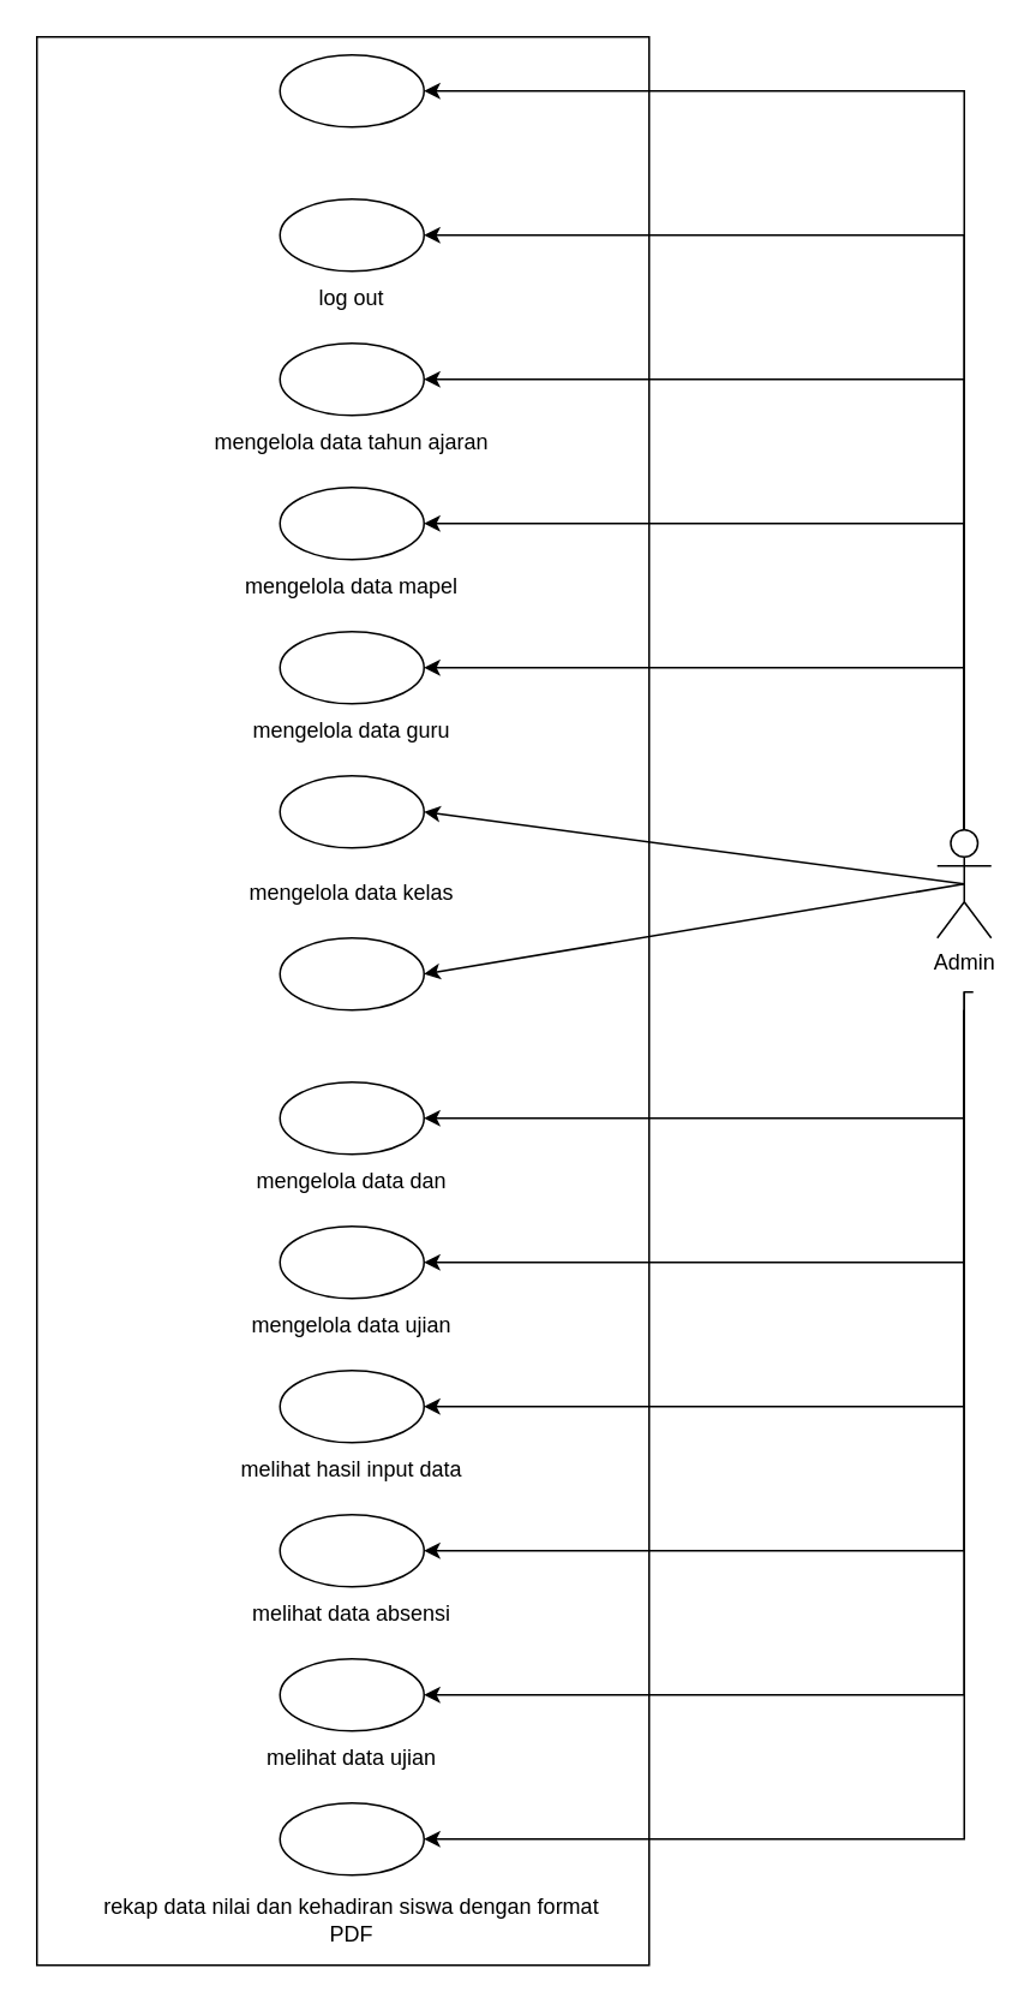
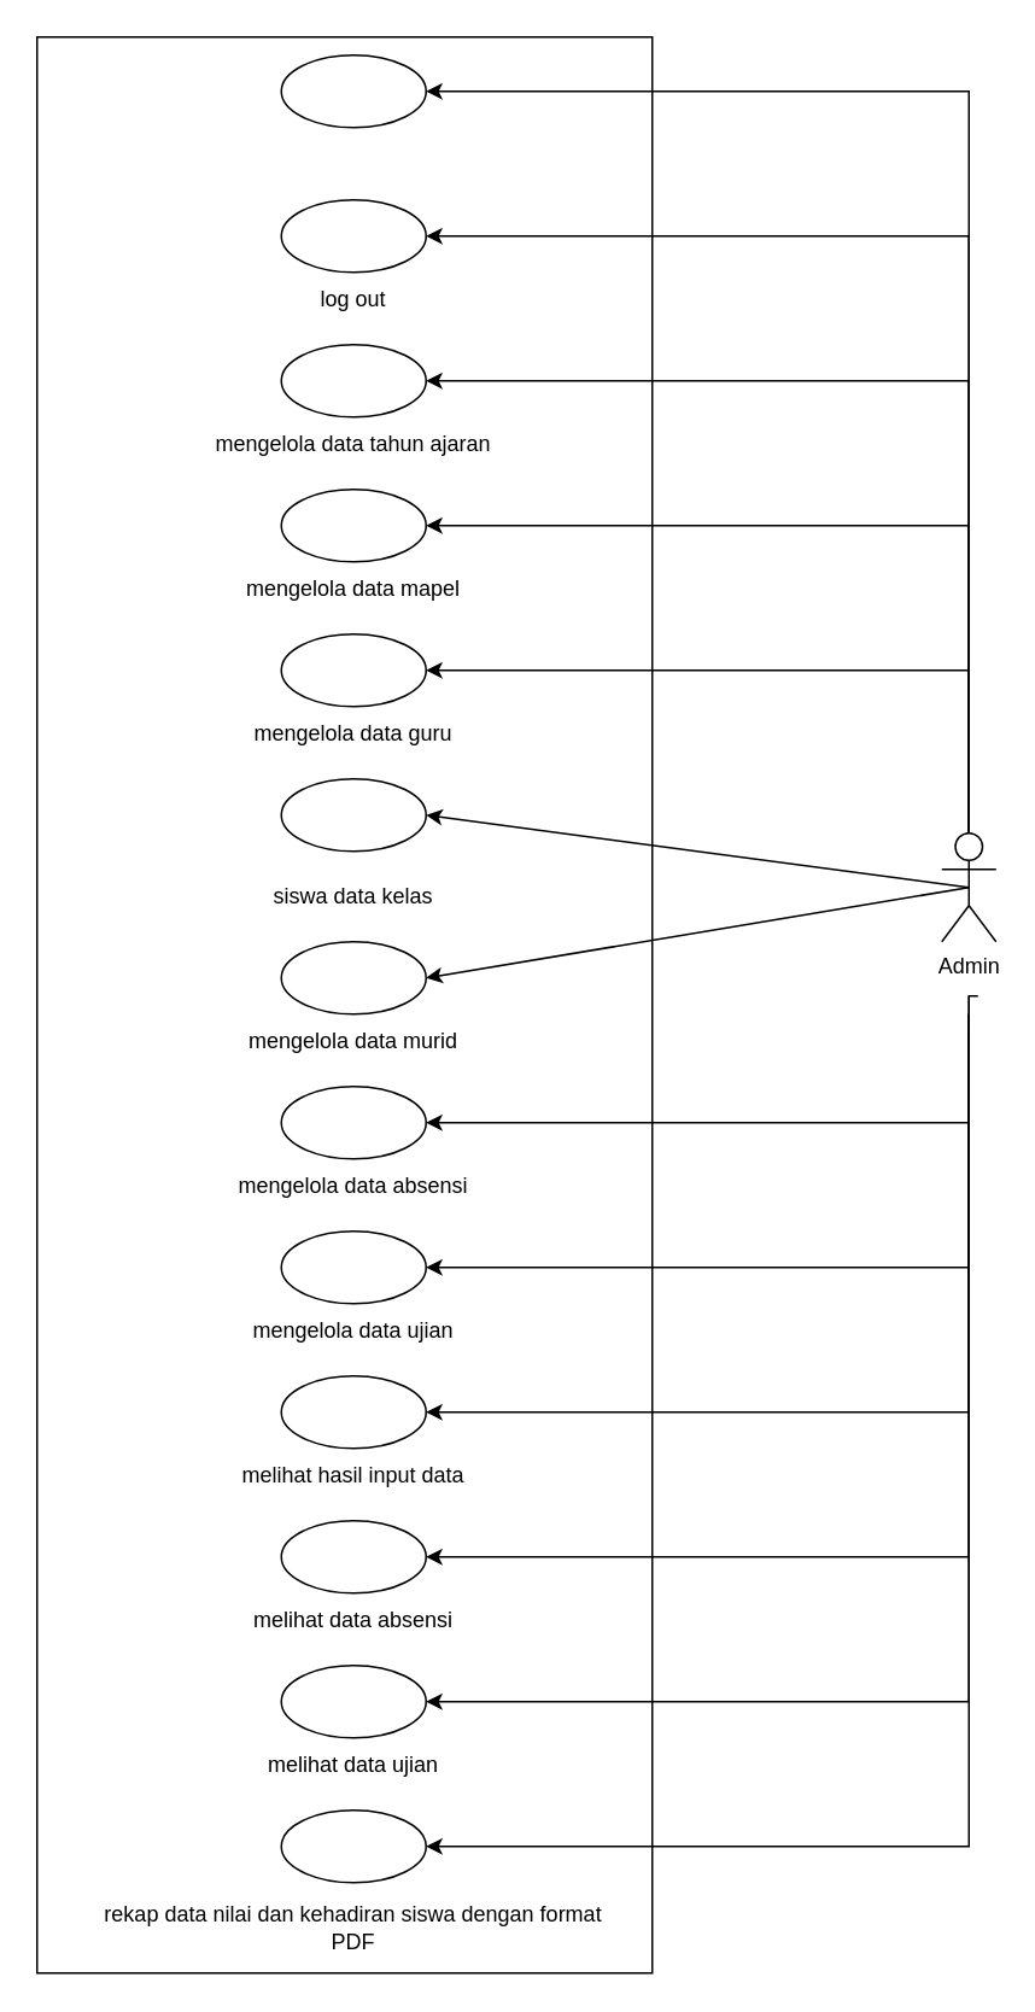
  <mxCell id="0" />
  <mxCell id="1" parent="0" />
  <mxCell id="2" value="" style="rounded=0;whiteSpace=wrap;html=1;fillColor=none;strokeColor=light-dark(#000000,#000000);" vertex="1" parent="1"><mxGeometry x="20" y="20" width="340" height="1070" as="geometry" /></mxCell>
  <mxCell id="3" value="" style="ellipse;whiteSpace=wrap;html=1;rounded=0;strokeColor=light-dark(#000000,#000000);align=center;verticalAlign=middle;fontFamily=Helvetica;fontSize=12;fontColor=default;fillColor=none;" vertex="1" parent="1"><mxGeometry x="155" y="30" width="80" height="40" as="geometry" /></mxCell>
  <mxCell id="4" value="&lt;font style=&quot;&quot;&gt;log out&lt;/font&gt;" style="text;html=1;align=center;verticalAlign=middle;whiteSpace=wrap;rounded=0;fontFamily=Helvetica;fontSize=12;fontColor=light-dark(#000000,#000000);strokeColor=none;" vertex="1" parent="1"><mxGeometry x="165" y="150" width="60" height="30" as="geometry" /></mxCell>
+ <mxCell id="5" value="&lt;font style=&quot;&quot;&gt;mengelola data murid&lt;/font&gt;" style="text;html=1;align=center;verticalAlign=middle;whiteSpace=wrap;rounded=0;fontFamily=Helvetica;fontSize=12;fontColor=light-dark(#000000,#000000);strokeColor=none;" vertex="1" parent="1"><mxGeometry x="115" y="560" width="160" height="30" as="geometry" /></mxCell>
  <mxCell id="6" value="&lt;font style=&quot;&quot;&gt;mengelola data mapel&lt;/font&gt;" style="text;html=1;align=center;verticalAlign=middle;whiteSpace=wrap;rounded=0;fontFamily=Helvetica;fontSize=12;fontColor=light-dark(#000000,#000000);strokeColor=none;" vertex="1" parent="1"><mxGeometry x="110" y="310" width="170" height="30" as="geometry" /></mxCell>
  <mxCell id="7" value="&lt;font style=&quot;&quot;&gt;melihat hasil input data&lt;/font&gt;" style="text;html=1;align=center;verticalAlign=middle;whiteSpace=wrap;rounded=0;fontFamily=Helvetica;fontSize=12;fontColor=light-dark(#000000,#000000);strokeColor=none;" vertex="1" parent="1"><mxGeometry x="115" y="800" width="160" height="30" as="geometry" /></mxCell>
  <mxCell id="8" value="&lt;font style=&quot;&quot;&gt;mengelola data guru&lt;/font&gt;" style="text;html=1;align=center;verticalAlign=middle;whiteSpace=wrap;rounded=0;fontFamily=Helvetica;fontSize=12;fontColor=light-dark(#000000,#000000);strokeColor=none;" vertex="1" parent="1"><mxGeometry x="115" y="390" width="160" height="30" as="geometry" /></mxCell>
- <mxCell id="9" value="&lt;font style=&quot;&quot;&gt;mengelola data kelas&lt;/font&gt;" style="text;html=1;align=center;verticalAlign=middle;whiteSpace=wrap;rounded=0;fontFamily=Helvetica;fontSize=12;fontColor=light-dark(#000000,#000000);strokeColor=none;" vertex="1" parent="1"><mxGeometry x="100" y="480" width="190" height="30" as="geometry" /></mxCell>
+ <mxCell id="9" value="&lt;font style=&quot;&quot;&gt;siswa data kelas&lt;/font&gt;" style="text;html=1;align=center;verticalAlign=middle;whiteSpace=wrap;rounded=0;fontFamily=Helvetica;fontSize=12;fontColor=light-dark(#000000,#000000);strokeColor=none;" vertex="1" parent="1"><mxGeometry x="100" y="480" width="190" height="30" as="geometry" /></mxCell>
  <mxCell id="10" value="&lt;font style=&quot;&quot;&gt;melihat data absensi&lt;/font&gt;" style="text;html=1;align=center;verticalAlign=middle;whiteSpace=wrap;rounded=0;fontFamily=Helvetica;fontSize=12;fontColor=light-dark(#000000,#000000);strokeColor=none;" vertex="1" parent="1"><mxGeometry x="120" y="880" width="150" height="30" as="geometry" /></mxCell>
  <mxCell id="11" value="&lt;font style=&quot;&quot;&gt;mengelola data tahun ajaran&lt;/font&gt;" style="text;html=1;align=center;verticalAlign=middle;whiteSpace=wrap;rounded=0;fontFamily=Helvetica;fontSize=12;fontColor=light-dark(#000000,#000000);strokeColor=none;" vertex="1" parent="1"><mxGeometry x="95" y="230" width="200" height="30" as="geometry" /></mxCell>
  <mxCell id="12" value="&lt;font style=&quot;&quot;&gt;mengelola data ujian&lt;/font&gt;" style="text;html=1;align=center;verticalAlign=middle;whiteSpace=wrap;rounded=0;fontFamily=Helvetica;fontSize=12;fontColor=light-dark(#000000,#000000);strokeColor=none;" vertex="1" parent="1"><mxGeometry x="115" y="720" width="160" height="30" as="geometry" /></mxCell>
- <mxCell id="13" value="&lt;font style=&quot;&quot;&gt;mengelola data dan&lt;/font&gt;" style="text;html=1;align=center;verticalAlign=middle;whiteSpace=wrap;rounded=0;fontFamily=Helvetica;fontSize=12;fontColor=light-dark(#000000,#000000);strokeColor=none;" vertex="1" parent="1"><mxGeometry x="115" y="640" width="160" height="30" as="geometry" /></mxCell>
+ <mxCell id="13" value="&lt;font style=&quot;&quot;&gt;mengelola data absensi&lt;/font&gt;" style="text;html=1;align=center;verticalAlign=middle;whiteSpace=wrap;rounded=0;fontFamily=Helvetica;fontSize=12;fontColor=light-dark(#000000,#000000);strokeColor=none;" vertex="1" parent="1"><mxGeometry x="115" y="640" width="160" height="30" as="geometry" /></mxCell>
  <mxCell id="14" value="&lt;font style=&quot;&quot;&gt;rekap data nilai dan kehadiran siswa dengan format PDF&lt;/font&gt;" style="text;html=1;align=center;verticalAlign=middle;whiteSpace=wrap;rounded=0;fontFamily=Helvetica;fontSize=12;fontColor=light-dark(#000000,#000000);strokeColor=none;" vertex="1" parent="1"><mxGeometry x="55" y="1050" width="280" height="30" as="geometry" /></mxCell>
  <mxCell id="15" value="&lt;font style=&quot;&quot;&gt;melihat data ujian&lt;/font&gt;" style="text;html=1;align=center;verticalAlign=middle;whiteSpace=wrap;rounded=0;fontFamily=Helvetica;fontSize=12;fontColor=light-dark(#000000,#000000);strokeColor=none;" vertex="1" parent="1"><mxGeometry x="115" y="960" width="160" height="30" as="geometry" /></mxCell>
  <mxCell id="16" value="" style="ellipse;whiteSpace=wrap;html=1;rounded=0;strokeColor=light-dark(#000000,#000000);align=center;verticalAlign=middle;fontFamily=Helvetica;fontSize=12;fontColor=default;fillColor=none;" vertex="1" parent="1"><mxGeometry x="155" y="110" width="80" height="40" as="geometry" /></mxCell>
  <mxCell id="17" value="" style="ellipse;whiteSpace=wrap;html=1;rounded=0;strokeColor=light-dark(#000000,#000000);align=center;verticalAlign=middle;fontFamily=Helvetica;fontSize=12;fontColor=default;fillColor=none;" vertex="1" parent="1"><mxGeometry x="155" y="190" width="80" height="40" as="geometry" /></mxCell>
  <mxCell id="18" value="" style="ellipse;whiteSpace=wrap;html=1;rounded=0;strokeColor=light-dark(#000000,#000000);align=center;verticalAlign=middle;fontFamily=Helvetica;fontSize=12;fontColor=default;fillColor=none;" vertex="1" parent="1"><mxGeometry x="155" y="270" width="80" height="40" as="geometry" /></mxCell>
  <mxCell id="19" value="" style="ellipse;whiteSpace=wrap;html=1;rounded=0;strokeColor=light-dark(#000000,#000000);align=center;verticalAlign=middle;fontFamily=Helvetica;fontSize=12;fontColor=default;fillColor=none;" vertex="1" parent="1"><mxGeometry x="155" y="430" width="80" height="40" as="geometry" /></mxCell>
  <mxCell id="20" value="" style="ellipse;whiteSpace=wrap;html=1;rounded=0;strokeColor=light-dark(#000000,#000000);align=center;verticalAlign=middle;fontFamily=Helvetica;fontSize=12;fontColor=default;fillColor=none;" vertex="1" parent="1"><mxGeometry x="155" y="520" width="80" height="40" as="geometry" /></mxCell>
  <mxCell id="21" value="" style="ellipse;whiteSpace=wrap;html=1;rounded=0;strokeColor=light-dark(#000000,#000000);align=center;verticalAlign=middle;fontFamily=Helvetica;fontSize=12;fontColor=default;fillColor=none;" vertex="1" parent="1"><mxGeometry x="155" y="600" width="80" height="40" as="geometry" /></mxCell>
  <mxCell id="22" value="" style="ellipse;whiteSpace=wrap;html=1;rounded=0;strokeColor=light-dark(#000000,#000000);align=center;verticalAlign=middle;fontFamily=Helvetica;fontSize=12;fontColor=default;fillColor=none;" vertex="1" parent="1"><mxGeometry x="155" y="760" width="80" height="40" as="geometry" /></mxCell>
  <mxCell id="23" value="" style="ellipse;whiteSpace=wrap;html=1;rounded=0;strokeColor=light-dark(#000000,#000000);align=center;verticalAlign=middle;fontFamily=Helvetica;fontSize=12;fontColor=default;fillColor=none;" vertex="1" parent="1"><mxGeometry x="155" y="840" width="80" height="40" as="geometry" /></mxCell>
  <mxCell id="24" value="" style="ellipse;whiteSpace=wrap;html=1;rounded=0;strokeColor=light-dark(#000000,#000000);align=center;verticalAlign=middle;fontFamily=Helvetica;fontSize=12;fontColor=default;fillColor=none;" vertex="1" parent="1"><mxGeometry x="155" y="920" width="80" height="40" as="geometry" /></mxCell>
  <mxCell id="25" value="" style="ellipse;whiteSpace=wrap;html=1;rounded=0;strokeColor=light-dark(#000000,#000000);align=center;verticalAlign=middle;fontFamily=Helvetica;fontSize=12;fontColor=default;fillColor=none;" vertex="1" parent="1"><mxGeometry x="155" y="1000" width="80" height="40" as="geometry" /></mxCell>
  <mxCell id="26" value="" style="ellipse;whiteSpace=wrap;html=1;rounded=0;strokeColor=light-dark(#000000,#000000);align=center;verticalAlign=middle;fontFamily=Helvetica;fontSize=12;fontColor=default;fillColor=none;" vertex="1" parent="1"><mxGeometry x="155" y="350" width="80" height="40" as="geometry" /></mxCell>
  <mxCell id="27" value="" style="ellipse;whiteSpace=wrap;html=1;rounded=0;strokeColor=light-dark(#000000,#000000);align=center;verticalAlign=middle;fontFamily=Helvetica;fontSize=12;fontColor=default;fillColor=none;" vertex="1" parent="1"><mxGeometry x="155" y="680" width="80" height="40" as="geometry" /></mxCell>
  <mxCell id="28" style="edgeStyle=orthogonalEdgeStyle;rounded=0;orthogonalLoop=1;jettySize=auto;html=1;exitX=0.5;exitY=0;exitDx=0;exitDy=0;exitPerimeter=0;entryX=1;entryY=0.5;entryDx=0;entryDy=0;fontFamily=Helvetica;fontSize=12;fontColor=light-dark(#000000,#000000);strokeColor=light-dark(#000000,#000000);" edge="1" parent="1" source="40" target="3"><mxGeometry relative="1" as="geometry" /></mxCell>
  <mxCell id="29" style="edgeStyle=orthogonalEdgeStyle;shape=connector;rounded=0;orthogonalLoop=1;jettySize=auto;html=1;exitX=0.5;exitY=0;exitDx=0;exitDy=0;exitPerimeter=0;entryX=1;entryY=0.5;entryDx=0;entryDy=0;strokeColor=light-dark(#000000,#000000);align=center;verticalAlign=middle;fontFamily=Helvetica;fontSize=12;fontColor=light-dark(#000000,#000000);labelBackgroundColor=default;endArrow=classic;" edge="1" parent="1" source="40" target="16"><mxGeometry relative="1" as="geometry" /></mxCell>
  <mxCell id="30" style="edgeStyle=orthogonalEdgeStyle;shape=connector;rounded=0;orthogonalLoop=1;jettySize=auto;html=1;exitX=0.5;exitY=0;exitDx=0;exitDy=0;exitPerimeter=0;entryX=1;entryY=0.5;entryDx=0;entryDy=0;strokeColor=light-dark(#000000,#000000);align=center;verticalAlign=middle;fontFamily=Helvetica;fontSize=12;fontColor=light-dark(#000000,#000000);labelBackgroundColor=default;endArrow=classic;" edge="1" parent="1" source="40" target="17"><mxGeometry relative="1" as="geometry" /></mxCell>
  <mxCell id="31" style="edgeStyle=orthogonalEdgeStyle;shape=connector;rounded=0;orthogonalLoop=1;jettySize=auto;html=1;exitX=0.5;exitY=0;exitDx=0;exitDy=0;exitPerimeter=0;entryX=1;entryY=0.5;entryDx=0;entryDy=0;strokeColor=light-dark(#000000,#000000);align=center;verticalAlign=middle;fontFamily=Helvetica;fontSize=12;fontColor=light-dark(#000000,#000000);labelBackgroundColor=default;endArrow=classic;" edge="1" parent="1" source="40" target="18"><mxGeometry relative="1" as="geometry" /></mxCell>
  <mxCell id="32" style="edgeStyle=orthogonalEdgeStyle;shape=connector;rounded=0;orthogonalLoop=1;jettySize=auto;html=1;exitX=0.5;exitY=0;exitDx=0;exitDy=0;exitPerimeter=0;entryX=1;entryY=0.5;entryDx=0;entryDy=0;strokeColor=light-dark(#000000,#000000);align=center;verticalAlign=middle;fontFamily=Helvetica;fontSize=12;fontColor=light-dark(#000000,#000000);labelBackgroundColor=default;endArrow=classic;" edge="1" parent="1" source="40" target="26"><mxGeometry relative="1" as="geometry" /></mxCell>
  <mxCell id="33" style="shape=connector;rounded=0;orthogonalLoop=1;jettySize=auto;html=1;exitX=0.5;exitY=0.5;exitDx=0;exitDy=0;exitPerimeter=0;entryX=1;entryY=0.5;entryDx=0;entryDy=0;strokeColor=light-dark(#000000,#000000);align=center;verticalAlign=middle;fontFamily=Helvetica;fontSize=12;fontColor=light-dark(#000000,#000000);labelBackgroundColor=default;endArrow=classic;" edge="1" parent="1" source="40" target="19"><mxGeometry relative="1" as="geometry" /></mxCell>
  <mxCell id="34" style="shape=connector;rounded=0;orthogonalLoop=1;jettySize=auto;html=1;exitX=0.5;exitY=0.5;exitDx=0;exitDy=0;exitPerimeter=0;entryX=1;entryY=0.5;entryDx=0;entryDy=0;strokeColor=light-dark(#000000,#000000);align=center;verticalAlign=middle;fontFamily=Helvetica;fontSize=12;fontColor=light-dark(#000000,#000000);labelBackgroundColor=default;endArrow=classic;" edge="1" parent="1" source="40" target="20"><mxGeometry relative="1" as="geometry" /></mxCell>
  <mxCell id="35" style="edgeStyle=orthogonalEdgeStyle;shape=connector;rounded=0;orthogonalLoop=1;jettySize=auto;html=1;entryX=1;entryY=0.5;entryDx=0;entryDy=0;strokeColor=light-dark(#000000,#000000);align=center;verticalAlign=middle;fontFamily=Helvetica;fontSize=12;fontColor=light-dark(#000000,#000000);labelBackgroundColor=default;endArrow=classic;" edge="1" parent="1" target="21"><mxGeometry relative="1" as="geometry"><mxPoint x="535" y="550" as="sourcePoint" /><Array as="points"><mxPoint x="535" y="620" /></Array></mxGeometry></mxCell>
  <mxCell id="36" style="edgeStyle=orthogonalEdgeStyle;shape=connector;rounded=0;orthogonalLoop=1;jettySize=auto;html=1;entryX=1;entryY=0.5;entryDx=0;entryDy=0;strokeColor=light-dark(#000000,#000000);align=center;verticalAlign=middle;fontFamily=Helvetica;fontSize=12;fontColor=light-dark(#000000,#000000);labelBackgroundColor=default;endArrow=classic;" edge="1" parent="1" target="27"><mxGeometry relative="1" as="geometry"><mxPoint x="540" y="550" as="sourcePoint" /><Array as="points"><mxPoint x="535" y="700" /></Array></mxGeometry></mxCell>
  <mxCell id="37" style="edgeStyle=orthogonalEdgeStyle;shape=connector;rounded=0;orthogonalLoop=1;jettySize=auto;html=1;entryX=1;entryY=0.5;entryDx=0;entryDy=0;strokeColor=light-dark(#000000,#000000);align=center;verticalAlign=middle;fontFamily=Helvetica;fontSize=12;fontColor=light-dark(#000000,#000000);labelBackgroundColor=default;endArrow=classic;" edge="1" parent="1" target="22"><mxGeometry relative="1" as="geometry"><mxPoint x="535" y="560" as="sourcePoint" /><Array as="points"><mxPoint x="535" y="780" /></Array></mxGeometry></mxCell>
  <mxCell id="38" style="edgeStyle=orthogonalEdgeStyle;shape=connector;rounded=0;orthogonalLoop=1;jettySize=auto;html=1;entryX=1;entryY=0.5;entryDx=0;entryDy=0;strokeColor=light-dark(#000000,#000000);align=center;verticalAlign=middle;fontFamily=Helvetica;fontSize=12;fontColor=light-dark(#000000,#000000);labelBackgroundColor=default;endArrow=classic;" edge="1" parent="1" target="23"><mxGeometry relative="1" as="geometry"><mxPoint x="535" y="560" as="sourcePoint" /><Array as="points"><mxPoint x="535" y="860" /></Array></mxGeometry></mxCell>
  <mxCell id="39" style="edgeStyle=orthogonalEdgeStyle;shape=connector;rounded=0;orthogonalLoop=1;jettySize=auto;html=1;entryX=1;entryY=0.5;entryDx=0;entryDy=0;strokeColor=light-dark(#000000,#000000);align=center;verticalAlign=middle;fontFamily=Helvetica;fontSize=12;fontColor=light-dark(#000000,#000000);labelBackgroundColor=default;endArrow=classic;" edge="1" parent="1" target="24"><mxGeometry relative="1" as="geometry"><mxPoint x="535" y="570" as="sourcePoint" /><Array as="points"><mxPoint x="535" y="940" /></Array></mxGeometry></mxCell>
  <mxCell id="40" value="Admin" style="shape=umlActor;verticalLabelPosition=bottom;verticalAlign=top;html=1;outlineConnect=0;rounded=0;align=center;fontFamily=Helvetica;fontSize=12;fontColor=light-dark(#000000,#000000);fillColor=none;gradientColor=none;strokeColor=light-dark(#000000,#000000);" vertex="1" parent="1"><mxGeometry x="520" y="460" width="30" height="60" as="geometry" /></mxCell>
  <mxCell id="41" style="edgeStyle=orthogonalEdgeStyle;shape=connector;rounded=0;orthogonalLoop=1;jettySize=auto;html=1;strokeColor=light-dark(#000000,#000000);align=center;verticalAlign=middle;fontFamily=Helvetica;fontSize=12;fontColor=light-dark(#000000,#000000);labelBackgroundColor=default;endArrow=classic;entryX=1;entryY=0.5;entryDx=0;entryDy=0;" edge="1" parent="1" target="25"><mxGeometry relative="1" as="geometry"><mxPoint x="535" y="560" as="sourcePoint" /><mxPoint x="240" y="1020" as="targetPoint" /><Array as="points"><mxPoint x="535" y="1020" /></Array></mxGeometry></mxCell>
